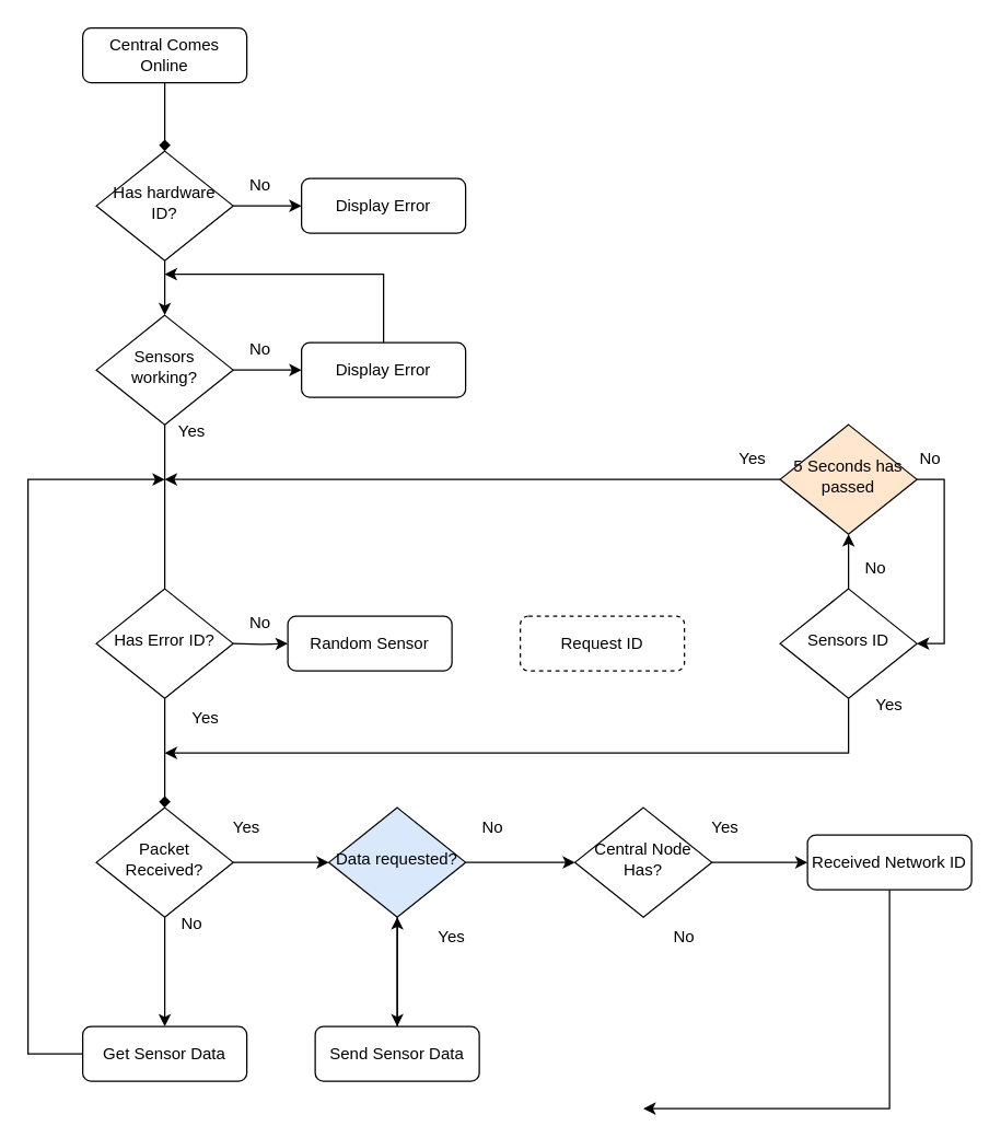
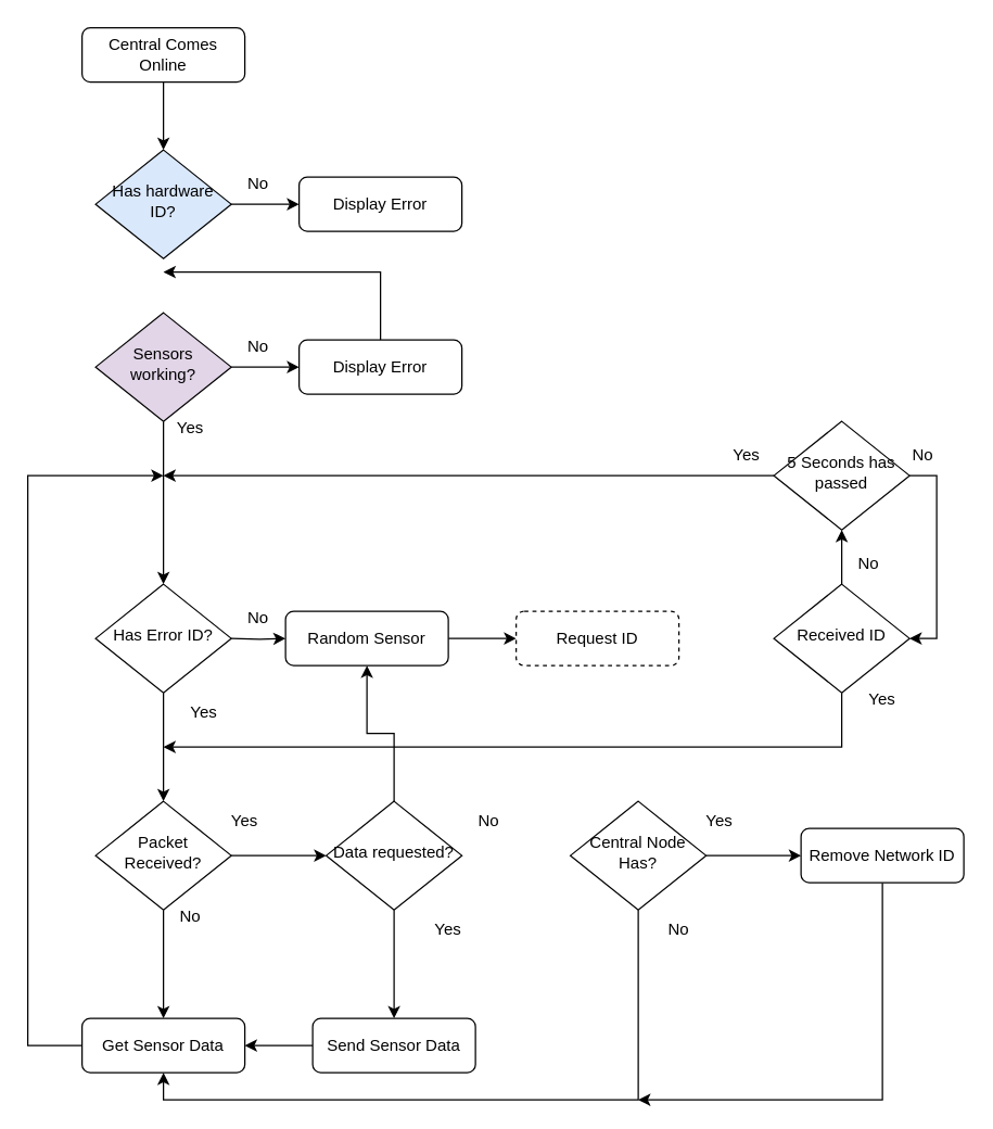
  <mxCell id="0" />
  <mxCell id="1" parent="0" />
- <mxCell id="2" value="" style="edgeStyle=orthogonalEdgeStyle;rounded=0;orthogonalLoop=1;jettySize=auto;html=1;endArrow=diamond;" edge="1" parent="1" source="3" target="6"><mxGeometry relative="1" as="geometry" /></mxCell>
+ <mxCell id="2" value="" style="edgeStyle=orthogonalEdgeStyle;rounded=0;orthogonalLoop=1;jettySize=auto;html=1;" edge="1" parent="1" source="3" target="6"><mxGeometry relative="1" as="geometry" /></mxCell>
  <mxCell id="3" value="Central Comes Online" style="rounded=1;whiteSpace=wrap;html=1;fontSize=12;glass=0;strokeWidth=1;shadow=0;" parent="1" vertex="1"><mxGeometry x="60" y="20" width="120" height="40" as="geometry" /></mxCell>
  <mxCell id="4" value="" style="edgeStyle=orthogonalEdgeStyle;rounded=0;orthogonalLoop=1;jettySize=auto;html=1;" edge="1" parent="1" source="6" target="7"><mxGeometry relative="1" as="geometry" /></mxCell>
- <mxCell id="5" value="" style="edgeStyle=orthogonalEdgeStyle;rounded=0;orthogonalLoop=1;jettySize=auto;html=1;entryX=0.5;entryY=0;entryDx=0;entryDy=0;" edge="1" parent="1" source="6" target="10"><mxGeometry relative="1" as="geometry" /></mxCell>
- <mxCell id="6" value="Has hardware ID?" style="rhombus;whiteSpace=wrap;html=1;shadow=0;fontFamily=Helvetica;fontSize=12;align=center;strokeWidth=1;spacing=6;spacingTop=-4;" parent="1" vertex="1"><mxGeometry x="70" y="110" width="100" height="80" as="geometry" /></mxCell>
+ <mxCell id="6" value="Has hardware ID?" style="rhombus;whiteSpace=wrap;html=1;shadow=0;fontFamily=Helvetica;fontSize=12;align=center;strokeWidth=1;spacing=6;spacingTop=-4;fillColor=#dae8fc;" parent="1" vertex="1"><mxGeometry x="70" y="110" width="100" height="80" as="geometry" /></mxCell>
  <mxCell id="7" value="Display Error" style="rounded=1;whiteSpace=wrap;html=1;fontSize=12;glass=0;strokeWidth=1;shadow=0;" parent="1" vertex="1"><mxGeometry x="220" y="130" width="120" height="40" as="geometry" /></mxCell>
- <mxCell id="8" value="" style="edgeStyle=orthogonalEdgeStyle;rounded=0;orthogonalLoop=1;jettySize=auto;html=1;endArrow=none;" edge="1" parent="1" source="10" target="17"><mxGeometry relative="1" as="geometry" /></mxCell>
+ <mxCell id="8" value="" style="edgeStyle=orthogonalEdgeStyle;rounded=0;orthogonalLoop=1;jettySize=auto;html=1;" edge="1" parent="1" source="10" target="17"><mxGeometry relative="1" as="geometry" /></mxCell>
  <mxCell id="9" value="" style="edgeStyle=orthogonalEdgeStyle;rounded=0;orthogonalLoop=1;jettySize=auto;html=1;" edge="1" parent="1" source="10" target="14"><mxGeometry relative="1" as="geometry" /></mxCell>
- <mxCell id="10" value="Sensors working?" style="rhombus;whiteSpace=wrap;html=1;shadow=0;fontFamily=Helvetica;fontSize=12;align=center;strokeWidth=1;spacing=6;spacingTop=-4;" parent="1" vertex="1"><mxGeometry x="70" y="230" width="100" height="80" as="geometry" /></mxCell>
+ <mxCell id="10" value="Sensors working?" style="rhombus;whiteSpace=wrap;html=1;shadow=0;fontFamily=Helvetica;fontSize=12;align=center;strokeWidth=1;spacing=6;spacingTop=-4;fillColor=#e1d5e7;" parent="1" vertex="1"><mxGeometry x="70" y="230" width="100" height="80" as="geometry" /></mxCell>
+ <mxCell id="11" value="" style="edgeStyle=orthogonalEdgeStyle;rounded=0;orthogonalLoop=1;jettySize=auto;html=1;" edge="1" parent="1" source="12" target="20"><mxGeometry relative="1" as="geometry" /></mxCell>
  <mxCell id="12" value="Random Sensor" style="rounded=1;whiteSpace=wrap;html=1;fontSize=12;glass=0;strokeWidth=1;shadow=0;" parent="1" vertex="1"><mxGeometry x="210" y="450" width="120" height="40" as="geometry" /></mxCell>
  <mxCell id="13" value="" style="edgeStyle=orthogonalEdgeStyle;rounded=0;orthogonalLoop=1;jettySize=auto;html=1;exitX=0.5;exitY=0;exitDx=0;exitDy=0;" edge="1" parent="1" source="14"><mxGeometry relative="1" as="geometry"><mxPoint x="120" y="200" as="targetPoint" /><Array as="points"><mxPoint x="280" y="200" /></Array></mxGeometry></mxCell>
  <mxCell id="14" value="Display Error" style="rounded=1;whiteSpace=wrap;html=1;fontSize=12;glass=0;strokeWidth=1;shadow=0;" parent="1" vertex="1"><mxGeometry x="220" y="250" width="120" height="40" as="geometry" /></mxCell>
  <mxCell id="15" value="" style="edgeStyle=orthogonalEdgeStyle;rounded=0;orthogonalLoop=1;jettySize=auto;html=1;" edge="1" parent="1" target="12"><mxGeometry relative="1" as="geometry"><mxPoint x="170" y="470" as="sourcePoint" /></mxGeometry></mxCell>
- <mxCell id="16" value="" style="edgeStyle=orthogonalEdgeStyle;rounded=0;orthogonalLoop=1;jettySize=auto;html=1;endArrow=diamond;" edge="1" parent="1" source="17" target="31"><mxGeometry relative="1" as="geometry" /></mxCell>
+ <mxCell id="16" value="" style="edgeStyle=orthogonalEdgeStyle;rounded=0;orthogonalLoop=1;jettySize=auto;html=1;" edge="1" parent="1" source="17" target="31"><mxGeometry relative="1" as="geometry" /></mxCell>
  <mxCell id="17" value="Has Error ID?" style="rhombus;whiteSpace=wrap;html=1;shadow=0;fontFamily=Helvetica;fontSize=12;align=center;strokeWidth=1;spacing=6;spacingTop=-4;" vertex="1" parent="1"><mxGeometry x="70" y="430" width="100" height="80" as="geometry" /></mxCell>
  <mxCell id="18" value="Yes" style="text;html=1;strokeColor=none;fillColor=none;align=center;verticalAlign=middle;whiteSpace=wrap;rounded=0;" vertex="1" parent="1"><mxGeometry x="110" y="300" width="60" height="30" as="geometry" /></mxCell>
  <mxCell id="19" value="No" style="text;html=1;strokeColor=none;fillColor=none;align=center;verticalAlign=middle;whiteSpace=wrap;rounded=0;" vertex="1" parent="1"><mxGeometry x="160" y="440" width="60" height="30" as="geometry" /></mxCell>
  <mxCell id="20" value="Request ID" style="rounded=1;whiteSpace=wrap;html=1;fontSize=12;glass=0;strokeWidth=1;shadow=0;dashed=1;" vertex="1" parent="1"><mxGeometry x="380" y="450" width="120" height="40" as="geometry" /></mxCell>
  <mxCell id="21" value="" style="edgeStyle=orthogonalEdgeStyle;rounded=0;orthogonalLoop=1;jettySize=auto;html=1;" edge="1" parent="1" source="23" target="26"><mxGeometry relative="1" as="geometry" /></mxCell>
  <mxCell id="22" value="" style="edgeStyle=orthogonalEdgeStyle;rounded=0;orthogonalLoop=1;jettySize=auto;html=1;exitX=0.5;exitY=1;exitDx=0;exitDy=0;" edge="1" parent="1" source="23"><mxGeometry relative="1" as="geometry"><mxPoint x="120" y="550" as="targetPoint" /><Array as="points"><mxPoint x="620" y="550" /><mxPoint x="120" y="550" /></Array></mxGeometry></mxCell>
- <mxCell id="23" value="Sensors ID" style="rhombus;whiteSpace=wrap;html=1;shadow=0;fontFamily=Helvetica;fontSize=12;align=center;strokeWidth=1;spacing=6;spacingTop=-4;" vertex="1" parent="1"><mxGeometry x="570" y="430" width="100" height="80" as="geometry" /></mxCell>
+ <mxCell id="23" value="Received ID" style="rhombus;whiteSpace=wrap;html=1;shadow=0;fontFamily=Helvetica;fontSize=12;align=center;strokeWidth=1;spacing=6;spacingTop=-4;" vertex="1" parent="1"><mxGeometry x="570" y="430" width="100" height="80" as="geometry" /></mxCell>
  <mxCell id="24" value="" style="edgeStyle=orthogonalEdgeStyle;rounded=0;orthogonalLoop=1;jettySize=auto;html=1;exitX=0;exitY=0.5;exitDx=0;exitDy=0;" edge="1" parent="1" source="26"><mxGeometry relative="1" as="geometry"><mxPoint x="120" y="350" as="targetPoint" /><Array as="points"><mxPoint x="560" y="350" /><mxPoint x="560" y="350" /></Array></mxGeometry></mxCell>
  <mxCell id="25" value="" style="edgeStyle=orthogonalEdgeStyle;rounded=0;orthogonalLoop=1;jettySize=auto;html=1;entryX=1;entryY=0.5;entryDx=0;entryDy=0;exitX=1;exitY=0.5;exitDx=0;exitDy=0;" edge="1" parent="1" source="26" target="23"><mxGeometry relative="1" as="geometry"><mxPoint x="750" y="350" as="targetPoint" /></mxGeometry></mxCell>
- <mxCell id="26" value="5 Seconds has passed" style="rhombus;whiteSpace=wrap;html=1;shadow=0;fontFamily=Helvetica;fontSize=12;align=center;strokeWidth=1;spacing=6;spacingTop=-4;fillColor=#ffe6cc;" vertex="1" parent="1"><mxGeometry x="570" y="310" width="100" height="80" as="geometry" /></mxCell>
+ <mxCell id="26" value="5 Seconds has passed" style="rhombus;whiteSpace=wrap;html=1;shadow=0;fontFamily=Helvetica;fontSize=12;align=center;strokeWidth=1;spacing=6;spacingTop=-4;" vertex="1" parent="1"><mxGeometry x="570" y="310" width="100" height="80" as="geometry" /></mxCell>
  <mxCell id="27" value="No" style="text;html=1;strokeColor=none;fillColor=none;align=center;verticalAlign=middle;whiteSpace=wrap;rounded=0;" vertex="1" parent="1"><mxGeometry x="650" y="320" width="60" height="30" as="geometry" /></mxCell>
  <mxCell id="28" value="Yes" style="text;html=1;strokeColor=none;fillColor=none;align=center;verticalAlign=middle;whiteSpace=wrap;rounded=0;" vertex="1" parent="1"><mxGeometry x="520" y="320" width="60" height="30" as="geometry" /></mxCell>
  <mxCell id="29" value="" style="edgeStyle=orthogonalEdgeStyle;rounded=0;orthogonalLoop=1;jettySize=auto;html=1;" edge="1" parent="1" source="31"><mxGeometry relative="1" as="geometry"><mxPoint x="120" y="750" as="targetPoint" /></mxGeometry></mxCell>
  <mxCell id="30" value="" style="edgeStyle=orthogonalEdgeStyle;rounded=0;orthogonalLoop=1;jettySize=auto;html=1;" edge="1" parent="1" source="31"><mxGeometry relative="1" as="geometry"><mxPoint x="240" y="630" as="targetPoint" /></mxGeometry></mxCell>
  <mxCell id="31" value="Packet Received?" style="rhombus;whiteSpace=wrap;html=1;shadow=0;fontFamily=Helvetica;fontSize=12;align=center;strokeWidth=1;spacing=6;spacingTop=-4;" vertex="1" parent="1"><mxGeometry x="70" y="590" width="100" height="80" as="geometry" /></mxCell>
  <mxCell id="32" value="Yes" style="text;html=1;strokeColor=none;fillColor=none;align=center;verticalAlign=middle;whiteSpace=wrap;rounded=0;" vertex="1" parent="1"><mxGeometry x="120" y="510" width="60" height="30" as="geometry" /></mxCell>
  <mxCell id="33" value="No" style="text;html=1;strokeColor=none;fillColor=none;align=center;verticalAlign=middle;whiteSpace=wrap;rounded=0;" vertex="1" parent="1"><mxGeometry x="110" y="660" width="60" height="30" as="geometry" /></mxCell>
  <mxCell id="34" value="" style="edgeStyle=orthogonalEdgeStyle;rounded=0;orthogonalLoop=1;jettySize=auto;html=1;exitX=0;exitY=0.5;exitDx=0;exitDy=0;" edge="1" parent="1" source="35"><mxGeometry relative="1" as="geometry"><mxPoint x="120" y="350" as="targetPoint" /><Array as="points"><mxPoint x="20" y="770" /><mxPoint x="20" y="350" /></Array></mxGeometry></mxCell>
  <mxCell id="35" value="Get Sensor Data" style="rounded=1;whiteSpace=wrap;html=1;fontSize=12;glass=0;strokeWidth=1;shadow=0;" vertex="1" parent="1"><mxGeometry x="60" y="750" width="120" height="40" as="geometry" /></mxCell>
- <mxCell id="36" value="" style="edgeStyle=orthogonalEdgeStyle;rounded=0;orthogonalLoop=1;jettySize=auto;html=1;" edge="1" parent="1" source="38" target="41"><mxGeometry relative="1" as="geometry" /></mxCell>
+ <mxCell id="36" value="" style="edgeStyle=orthogonalEdgeStyle;rounded=0;orthogonalLoop=1;jettySize=auto;html=1;" edge="1" parent="1" source="38" target="12"><mxGeometry relative="1" as="geometry" /></mxCell>
  <mxCell id="37" value="" style="edgeStyle=orthogonalEdgeStyle;rounded=0;orthogonalLoop=1;jettySize=auto;html=1;" edge="1" parent="1" source="38"><mxGeometry relative="1" as="geometry"><mxPoint x="290" y="750" as="targetPoint" /></mxGeometry></mxCell>
- <mxCell id="38" value="Data requested?" style="rhombus;whiteSpace=wrap;html=1;shadow=0;fontFamily=Helvetica;fontSize=12;align=center;strokeWidth=1;spacing=6;spacingTop=-4;fillColor=#dae8fc;" vertex="1" parent="1"><mxGeometry x="240" y="590" width="100" height="80" as="geometry" /></mxCell>
+ <mxCell id="38" value="Data requested?" style="rhombus;whiteSpace=wrap;html=1;shadow=0;fontFamily=Helvetica;fontSize=12;align=center;strokeWidth=1;spacing=6;spacingTop=-4;" vertex="1" parent="1"><mxGeometry x="240" y="590" width="100" height="80" as="geometry" /></mxCell>
+ <mxCell id="39" value="" style="edgeStyle=orthogonalEdgeStyle;rounded=0;orthogonalLoop=1;jettySize=auto;html=1;entryX=0.5;entryY=1;entryDx=0;entryDy=0;exitX=0.5;exitY=1;exitDx=0;exitDy=0;" edge="1" parent="1" source="41" target="35"><mxGeometry relative="1" as="geometry"><mxPoint x="470" y="750" as="targetPoint" /></mxGeometry></mxCell>
  <mxCell id="40" value="" style="edgeStyle=orthogonalEdgeStyle;rounded=0;orthogonalLoop=1;jettySize=auto;html=1;" edge="1" parent="1" source="41"><mxGeometry relative="1" as="geometry"><mxPoint x="590" y="630" as="targetPoint" /></mxGeometry></mxCell>
  <mxCell id="41" value="Central Node Has?" style="rhombus;whiteSpace=wrap;html=1;shadow=0;fontFamily=Helvetica;fontSize=12;align=center;strokeWidth=1;spacing=6;spacingTop=-4;" vertex="1" parent="1"><mxGeometry x="420" y="590" width="100" height="80" as="geometry" /></mxCell>
- <mxCell id="42" value="" style="edgeStyle=orthogonalEdgeStyle;rounded=0;orthogonalLoop=1;jettySize=auto;html=1;" edge="1" parent="1" source="43" target="38"><mxGeometry relative="1" as="geometry" /></mxCell>
+ <mxCell id="42" value="" style="edgeStyle=orthogonalEdgeStyle;rounded=0;orthogonalLoop=1;jettySize=auto;html=1;" edge="1" parent="1" source="43" target="35"><mxGeometry relative="1" as="geometry" /></mxCell>
  <mxCell id="43" value="Send Sensor Data" style="rounded=1;whiteSpace=wrap;html=1;fontSize=12;glass=0;strokeWidth=1;shadow=0;" vertex="1" parent="1"><mxGeometry x="230" y="750" width="120" height="40" as="geometry" /></mxCell>
  <mxCell id="44" value="Yes" style="text;html=1;strokeColor=none;fillColor=none;align=center;verticalAlign=middle;whiteSpace=wrap;rounded=0;" vertex="1" parent="1"><mxGeometry x="150" y="590" width="60" height="30" as="geometry" /></mxCell>
  <mxCell id="45" value="Yes" style="text;html=1;strokeColor=none;fillColor=none;align=center;verticalAlign=middle;whiteSpace=wrap;rounded=0;" vertex="1" parent="1"><mxGeometry x="300" y="670" width="60" height="30" as="geometry" /></mxCell>
  <mxCell id="46" value="No" style="text;html=1;strokeColor=none;fillColor=none;align=center;verticalAlign=middle;whiteSpace=wrap;rounded=0;" vertex="1" parent="1"><mxGeometry x="330" y="590" width="60" height="30" as="geometry" /></mxCell>
  <mxCell id="47" value="No" style="text;html=1;strokeColor=none;fillColor=none;align=center;verticalAlign=middle;whiteSpace=wrap;rounded=0;" vertex="1" parent="1"><mxGeometry x="470" y="670" width="60" height="30" as="geometry" /></mxCell>
  <mxCell id="48" value="" style="edgeStyle=orthogonalEdgeStyle;rounded=0;orthogonalLoop=1;jettySize=auto;html=1;exitX=0.5;exitY=1;exitDx=0;exitDy=0;" edge="1" parent="1" source="49"><mxGeometry relative="1" as="geometry"><mxPoint x="470" y="810" as="targetPoint" /><Array as="points"><mxPoint x="650" y="810" /></Array></mxGeometry></mxCell>
- <mxCell id="49" value="Received Network ID" style="rounded=1;whiteSpace=wrap;html=1;fontSize=12;glass=0;strokeWidth=1;shadow=0;" vertex="1" parent="1"><mxGeometry x="590" y="610" width="120" height="40" as="geometry" /></mxCell>
+ <mxCell id="49" value="Remove Network ID" style="rounded=1;whiteSpace=wrap;html=1;fontSize=12;glass=0;strokeWidth=1;shadow=0;" vertex="1" parent="1"><mxGeometry x="590" y="610" width="120" height="40" as="geometry" /></mxCell>
  <mxCell id="50" value="Yes" style="text;html=1;strokeColor=none;fillColor=none;align=center;verticalAlign=middle;whiteSpace=wrap;rounded=0;" vertex="1" parent="1"><mxGeometry x="500" y="590" width="60" height="30" as="geometry" /></mxCell>
  <mxCell id="51" value="Yes" style="text;html=1;strokeColor=none;fillColor=none;align=center;verticalAlign=middle;whiteSpace=wrap;rounded=0;" vertex="1" parent="1"><mxGeometry x="620" y="500" width="60" height="30" as="geometry" /></mxCell>
  <mxCell id="52" value="No" style="text;html=1;strokeColor=none;fillColor=none;align=center;verticalAlign=middle;whiteSpace=wrap;rounded=0;" vertex="1" parent="1"><mxGeometry x="610" y="400" width="60" height="30" as="geometry" /></mxCell>
  <mxCell id="53" value="No" style="text;html=1;strokeColor=none;fillColor=none;align=center;verticalAlign=middle;whiteSpace=wrap;rounded=0;" vertex="1" parent="1"><mxGeometry x="160" y="240" width="60" height="30" as="geometry" /></mxCell>
  <mxCell id="54" value="No" style="text;html=1;strokeColor=none;fillColor=none;align=center;verticalAlign=middle;whiteSpace=wrap;rounded=0;" vertex="1" parent="1"><mxGeometry x="160" y="120" width="60" height="30" as="geometry" /></mxCell>
